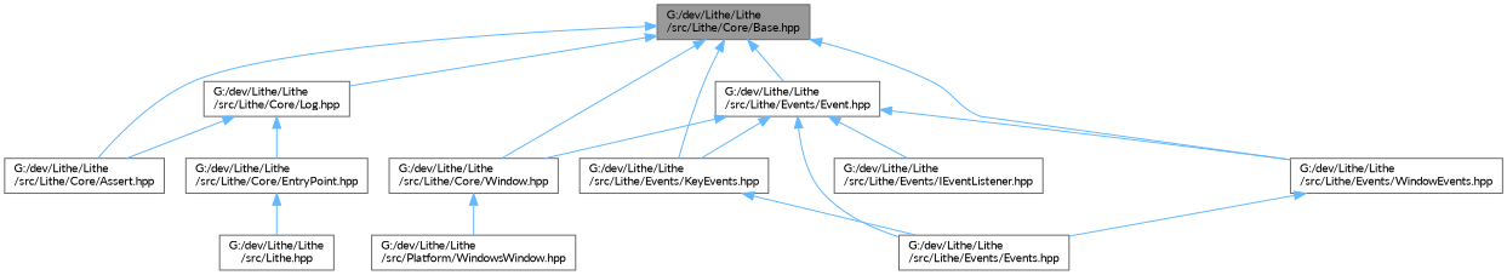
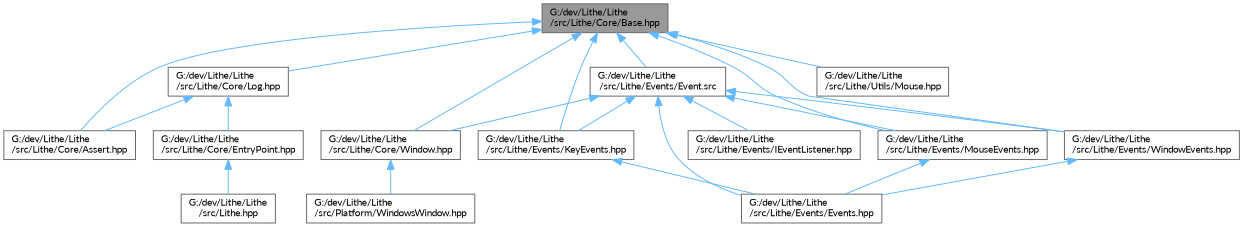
  digraph {
    fontname=Lato
    node [color=grey40 fillcolor=white fontname=Lato fontsize=10 shape=box style=filled]
    edge [color=steelblue1 dir=back fontname=Lato fontsize=10 labelfontname=Helvetica labelfontsize=10 style=solid]
    n1 [color=gray40 fillcolor=grey60 fontcolor=black height=0.2 label="G:/dev/Lithe/Lithe\l/src/Lithe/Core/Base.hpp" width=0.4]
    n2 [height=0.2 label="G:/dev/Lithe/Lithe\l/src/Lithe/Core/Assert.hpp" width=0.4]
    n3 [height=0.2 label="G:/dev/Lithe/Lithe\l/src/Lithe/Core/Log.hpp" width=0.4]
    n4 [height=0.2 label="G:/dev/Lithe/Lithe\l/src/Lithe/Core/Window.hpp" width=0.4]
-   n5 [height=0.2 label="G:/dev/Lithe/Lithe\l/src/Lithe/Events/Event.hpp" width=0.4]
+   n5 [height=0.2 label="G:/dev/Lithe/Lithe\l/src/Lithe/Events/Event.src" width=0.4]
    n6 [height=0.2 label="G:/dev/Lithe/Lithe\l/src/Lithe/Events/KeyEvents.hpp" width=0.4]
+   n7 [height=0.2 label="G:/dev/Lithe/Lithe\l/src/Lithe/Events/MouseEvents.hpp" width=0.4]
    n8 [height=0.2 label="G:/dev/Lithe/Lithe\l/src/Lithe/Events/WindowEvents.hpp" width=0.4]
+   n9 [height=0.2 label="G:/dev/Lithe/Lithe\l/src/Lithe/Utils/Mouse.hpp" width=0.4]
    n10 [height=0.2 label="G:/dev/Lithe/Lithe\l/src/Lithe/Core/EntryPoint.hpp" width=0.4]
    n11 [height=0.2 label="G:/dev/Lithe/Lithe\l/src/Platform/WindowsWindow.hpp" width=0.4]
    n12 [height=0.2 label="G:/dev/Lithe/Lithe\l/src/Lithe/Events/Events.hpp" width=0.4]
    n13 [height=0.2 label="G:/dev/Lithe/Lithe\l/src/Lithe/Events/IEventListener.hpp" width=0.4]
    n14 [height=0.2 label="G:/dev/Lithe/Lithe\l/src/Lithe.hpp" width=0.4]
    n1 -> n2
    n1 -> n3
    n1 -> n4
    n1 -> n5
    n1 -> n6
+   n1 -> n7
    n1 -> n8
+   n1 -> n9
    n3 -> n2
    n3 -> n10
    n4 -> n11
    n5 -> n4
    n5 -> n6
+   n5 -> n7
    n5 -> n8
    n5 -> n12
    n5 -> n13
    n6 -> n12
+   n7 -> n12
    n8 -> n12
    n10 -> n14
  }
